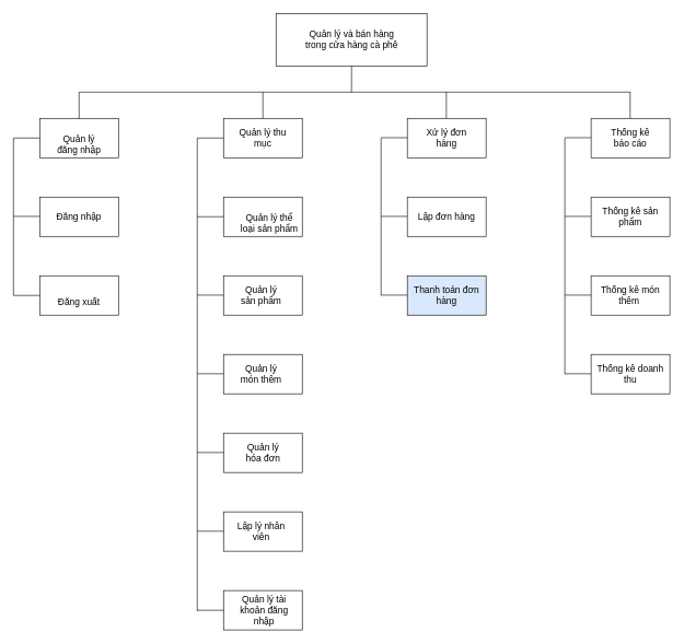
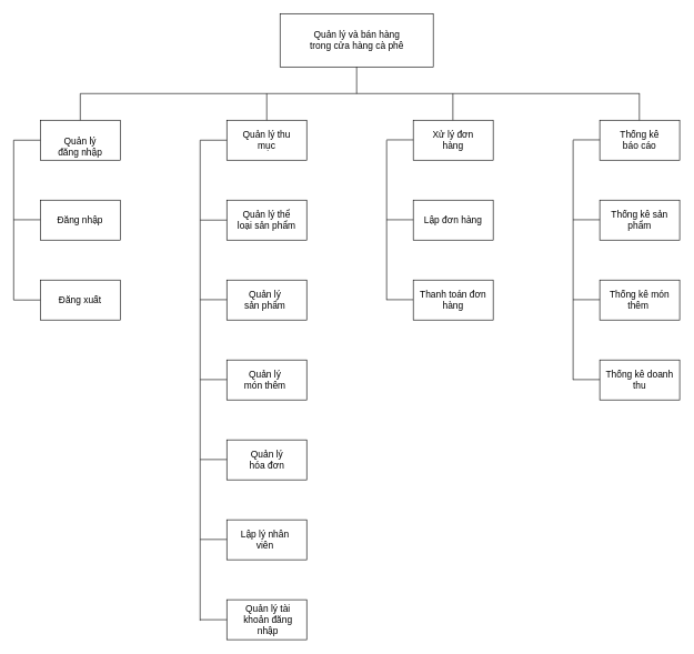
  <mxCell id="0" />
  <mxCell id="1" parent="0" />
  <mxCell id="2" value="" style="rounded=0;whiteSpace=wrap;html=1;" parent="1" vertex="1"><mxGeometry x="420" y="20" width="230" height="80" as="geometry" /></mxCell>
  <mxCell id="3" value="&lt;font style=&quot;font-size: 14px&quot;&gt;Quản lý và bán hàng &lt;br&gt;trong cửa hàng cà phê&lt;/font&gt;" style="text;html=1;strokeColor=none;fillColor=none;align=center;verticalAlign=middle;whiteSpace=wrap;rounded=0;" parent="1" vertex="1"><mxGeometry x="462.5" y="45" width="145" height="30" as="geometry" /></mxCell>
  <mxCell id="4" value="" style="rounded=0;whiteSpace=wrap;html=1;fontSize=14;" parent="1" vertex="1"><mxGeometry x="340" y="180" width="120" height="60" as="geometry" /></mxCell>
  <mxCell id="5" value="" style="rounded=0;whiteSpace=wrap;html=1;fontSize=14;" parent="1" vertex="1"><mxGeometry x="60" y="180" width="120" height="60" as="geometry" /></mxCell>
  <mxCell id="6" value="" style="rounded=0;whiteSpace=wrap;html=1;fontSize=14;" parent="1" vertex="1"><mxGeometry x="620" y="180" width="120" height="60" as="geometry" /></mxCell>
  <mxCell id="7" value="" style="rounded=0;whiteSpace=wrap;html=1;fontSize=14;" parent="1" vertex="1"><mxGeometry x="900" y="180" width="120" height="60" as="geometry" /></mxCell>
  <mxCell id="8" value="" style="endArrow=none;html=1;rounded=0;fontSize=14;entryX=0.5;entryY=1;entryDx=0;entryDy=0;" parent="1" target="2" edge="1"><mxGeometry width="50" height="50" relative="1" as="geometry"><mxPoint x="535" y="140" as="sourcePoint" /><mxPoint x="590" y="180" as="targetPoint" /></mxGeometry></mxCell>
  <mxCell id="9" value="" style="endArrow=none;html=1;rounded=0;fontSize=14;" parent="1" edge="1"><mxGeometry width="50" height="50" relative="1" as="geometry"><mxPoint x="120" y="140" as="sourcePoint" /><mxPoint x="960" y="140" as="targetPoint" /></mxGeometry></mxCell>
  <mxCell id="10" value="" style="endArrow=none;html=1;rounded=0;fontSize=14;exitX=0.5;exitY=0;exitDx=0;exitDy=0;" parent="1" edge="1"><mxGeometry width="50" height="50" relative="1" as="geometry"><mxPoint x="679.5" y="180" as="sourcePoint" /><mxPoint x="679.5" y="140" as="targetPoint" /></mxGeometry></mxCell>
  <mxCell id="11" value="" style="endArrow=none;html=1;rounded=0;fontSize=14;exitX=0.5;exitY=0;exitDx=0;exitDy=0;" parent="1" edge="1"><mxGeometry width="50" height="50" relative="1" as="geometry"><mxPoint x="959.5" y="180" as="sourcePoint" /><mxPoint x="959.5" y="140" as="targetPoint" /></mxGeometry></mxCell>
  <mxCell id="12" value="Quản lý thu mục" style="text;html=1;strokeColor=none;fillColor=none;align=center;verticalAlign=middle;whiteSpace=wrap;rounded=0;fontSize=14;" parent="1" vertex="1"><mxGeometry x="360" y="195" width="80" height="30" as="geometry" /></mxCell>
  <mxCell id="13" value="Quản lý đăng nhập" style="text;html=1;strokeColor=none;fillColor=none;align=center;verticalAlign=middle;whiteSpace=wrap;rounded=0;fontSize=14;" parent="1" vertex="1"><mxGeometry x="85" y="205" width="70" height="30" as="geometry" /></mxCell>
  <mxCell id="14" value="Thống kê báo cáo" style="text;html=1;strokeColor=none;fillColor=none;align=center;verticalAlign=middle;whiteSpace=wrap;rounded=0;fontSize=14;" parent="1" vertex="1"><mxGeometry x="920" y="195" width="80" height="30" as="geometry" /></mxCell>
  <mxCell id="15" value="Xử lý đơn hàng" style="text;html=1;strokeColor=none;fillColor=none;align=center;verticalAlign=middle;whiteSpace=wrap;rounded=0;fontSize=14;" parent="1" vertex="1"><mxGeometry x="640" y="195" width="80" height="30" as="geometry" /></mxCell>
  <mxCell id="16" value="" style="rounded=0;whiteSpace=wrap;html=1;fontSize=14;" parent="1" vertex="1"><mxGeometry x="60" y="300" width="120" height="60" as="geometry" /></mxCell>
  <mxCell id="17" value="" style="rounded=0;whiteSpace=wrap;html=1;fontSize=14;" parent="1" vertex="1"><mxGeometry x="60" y="420" width="120" height="60" as="geometry" /></mxCell>
  <mxCell id="18" value="Đăng nhập&lt;span style=&quot;color: rgba(0 , 0 , 0 , 0) ; font-family: monospace ; font-size: 0px&quot;&gt;%3CmxGraphModel%3E%3Croot%3E%3CmxCell%20id%3D%220%22%2F%3E%3CmxCell%20id%3D%221%22%20parent%3D%220%22%2F%3E%3CmxCell%20id%3D%222%22%20value%3D%22Th%E1%BB%91ng%20k%C3%AA%20b%C3%A1o%20c%C3%A1o%22%20style%3D%22text%3Bhtml%3D1%3BstrokeColor%3Dnone%3BfillColor%3Dnone%3Balign%3Dcenter%3BverticalAlign%3Dmiddle%3BwhiteSpace%3Dwrap%3Brounded%3D0%3BfontSize%3D14%3B%22%20vertex%3D%221%22%20parent%3D%221%22%3E%3CmxGeometry%20x%3D%22780%22%20y%3D%22215%22%20width%3D%2280%22%20height%3D%2230%22%20as%3D%22geometry%22%2F%3E%3C%2FmxCell%3E%3C%2Froot%3E%3C%2FmxGraphModel%3E&lt;/span&gt;" style="text;html=1;strokeColor=none;fillColor=none;align=center;verticalAlign=middle;whiteSpace=wrap;rounded=0;fontSize=14;" parent="1" vertex="1"><mxGeometry x="80" y="315" width="80" height="30" as="geometry" /></mxCell>
- <mxCell id="19" value="Đăng xuất" style="text;html=1;strokeColor=none;fillColor=none;align=center;verticalAlign=middle;whiteSpace=wrap;rounded=0;fontSize=14;" parent="1" vertex="1"><mxGeometry x="80" y="445" width="80" height="30" as="geometry" /></mxCell>
+ <mxCell id="19" value="Đăng xuất" style="text;html=1;strokeColor=none;fillColor=none;align=center;verticalAlign=middle;whiteSpace=wrap;rounded=0;fontSize=14;" parent="1" vertex="1"><mxGeometry x="80" y="435" width="80" height="30" as="geometry" /></mxCell>
  <mxCell id="20" value="" style="rounded=0;whiteSpace=wrap;html=1;fontSize=14;" parent="1" vertex="1"><mxGeometry x="340" y="300" width="120" height="60" as="geometry" /></mxCell>
  <mxCell id="21" value="" style="rounded=0;whiteSpace=wrap;html=1;fontSize=14;" parent="1" vertex="1"><mxGeometry x="340" y="420" width="120" height="60" as="geometry" /></mxCell>
  <mxCell id="22" value="" style="rounded=0;whiteSpace=wrap;html=1;fontSize=14;" parent="1" vertex="1"><mxGeometry x="340" y="540" width="120" height="60" as="geometry" /></mxCell>
  <mxCell id="23" value="" style="rounded=0;whiteSpace=wrap;html=1;fontSize=14;" parent="1" vertex="1"><mxGeometry x="340" y="660" width="120" height="60" as="geometry" /></mxCell>
  <mxCell id="24" value="" style="rounded=0;whiteSpace=wrap;html=1;fontSize=14;" parent="1" vertex="1"><mxGeometry x="340" y="780" width="120" height="60" as="geometry" /></mxCell>
  <mxCell id="25" value="" style="rounded=0;whiteSpace=wrap;html=1;fontSize=14;" parent="1" vertex="1"><mxGeometry x="340" y="900" width="120" height="60" as="geometry" /></mxCell>
- <mxCell id="26" value="Quản lý thể loại sản phẩm" style="text;html=1;strokeColor=none;fillColor=none;align=center;verticalAlign=middle;whiteSpace=wrap;rounded=0;fontSize=14;" parent="1" vertex="1"><mxGeometry x="365" y="325" width="90" height="30" as="geometry" /></mxCell>
+ <mxCell id="26" value="Quản lý thể loại sản phẩm" style="text;html=1;strokeColor=none;fillColor=none;align=center;verticalAlign=middle;whiteSpace=wrap;rounded=0;fontSize=14;" parent="1" vertex="1"><mxGeometry x="355" y="315" width="90" height="30" as="geometry" /></mxCell>
  <mxCell id="27" value="Quản lý sản phẩm" style="text;html=1;strokeColor=none;fillColor=none;align=center;verticalAlign=middle;whiteSpace=wrap;rounded=0;fontSize=14;" parent="1" vertex="1"><mxGeometry x="360" y="435" width="75" height="30" as="geometry" /></mxCell>
  <mxCell id="28" value="Quản lý món thêm" style="text;html=1;strokeColor=none;fillColor=none;align=center;verticalAlign=middle;whiteSpace=wrap;rounded=0;fontSize=14;" parent="1" vertex="1"><mxGeometry x="360" y="555" width="75" height="30" as="geometry" /></mxCell>
  <mxCell id="29" value="Quản lý hóa đơn" style="text;html=1;strokeColor=none;fillColor=none;align=center;verticalAlign=middle;whiteSpace=wrap;rounded=0;fontSize=14;" parent="1" vertex="1"><mxGeometry x="362.5" y="675" width="75" height="30" as="geometry" /></mxCell>
  <mxCell id="30" value="Lập lý nhân viên" style="text;html=1;strokeColor=none;fillColor=none;align=center;verticalAlign=middle;whiteSpace=wrap;rounded=0;fontSize=14;" parent="1" vertex="1"><mxGeometry x="360" y="795" width="75" height="30" as="geometry" /></mxCell>
  <mxCell id="31" value="Quản lý tài khoản đăng nhập" style="text;html=1;strokeColor=none;fillColor=none;align=center;verticalAlign=middle;whiteSpace=wrap;rounded=0;fontSize=14;" parent="1" vertex="1"><mxGeometry x="357.5" y="915" width="87.5" height="30" as="geometry" /></mxCell>
  <mxCell id="32" value="Lập đơn hàng" style="rounded=0;whiteSpace=wrap;html=1;fontSize=14;" parent="1" vertex="1"><mxGeometry x="620" y="300" width="120" height="60" as="geometry" /></mxCell>
  <mxCell id="33" value="" style="rounded=0;whiteSpace=wrap;html=1;fontSize=14;" parent="1" vertex="1"><mxGeometry x="900" y="300" width="120" height="60" as="geometry" /></mxCell>
  <mxCell id="34" value="Thống kê sản phẩm" style="text;html=1;strokeColor=none;fillColor=none;align=center;verticalAlign=middle;whiteSpace=wrap;rounded=0;fontSize=14;" parent="1" vertex="1"><mxGeometry x="905" y="315" width="110" height="30" as="geometry" /></mxCell>
  <mxCell id="35" value="Thống kê món thêm&amp;nbsp;" style="rounded=0;whiteSpace=wrap;html=1;fontSize=14;" parent="1" vertex="1"><mxGeometry x="900" y="420" width="120" height="60" as="geometry" /></mxCell>
  <mxCell id="36" value="Thống kê doanh thu" style="rounded=0;whiteSpace=wrap;html=1;fontSize=14;" parent="1" vertex="1"><mxGeometry x="900" y="540" width="120" height="60" as="geometry" /></mxCell>
  <mxCell id="37" value="" style="endArrow=none;html=1;rounded=0;fontSize=14;entryX=0;entryY=0.5;entryDx=0;entryDy=0;" parent="1" target="4" edge="1"><mxGeometry width="50" height="50" relative="1" as="geometry"><mxPoint x="300" y="210" as="sourcePoint" /><mxPoint x="770" y="400" as="targetPoint" /></mxGeometry></mxCell>
  <mxCell id="38" value="" style="endArrow=none;html=1;rounded=0;fontSize=14;" parent="1" edge="1"><mxGeometry width="50" height="50" relative="1" as="geometry"><mxPoint x="300" y="931.6" as="sourcePoint" /><mxPoint x="300" y="210" as="targetPoint" /></mxGeometry></mxCell>
  <mxCell id="39" value="" style="endArrow=none;html=1;rounded=0;fontSize=14;entryX=0;entryY=0.5;entryDx=0;entryDy=0;" parent="1" target="25" edge="1"><mxGeometry width="50" height="50" relative="1" as="geometry"><mxPoint x="300" y="930" as="sourcePoint" /><mxPoint x="770" y="680" as="targetPoint" /></mxGeometry></mxCell>
  <mxCell id="40" value="" style="endArrow=none;html=1;rounded=0;fontSize=14;entryX=0;entryY=0.5;entryDx=0;entryDy=0;" parent="1" target="20" edge="1"><mxGeometry width="50" height="50" relative="1" as="geometry"><mxPoint x="300" y="330" as="sourcePoint" /><mxPoint x="770" y="380" as="targetPoint" /></mxGeometry></mxCell>
  <mxCell id="41" value="" style="endArrow=none;html=1;rounded=0;fontSize=14;entryX=0;entryY=0.5;entryDx=0;entryDy=0;" parent="1" edge="1"><mxGeometry width="50" height="50" relative="1" as="geometry"><mxPoint x="300" y="449.5" as="sourcePoint" /><mxPoint x="340" y="449.5" as="targetPoint" /></mxGeometry></mxCell>
  <mxCell id="42" value="" style="endArrow=none;html=1;rounded=0;fontSize=14;entryX=0;entryY=0.5;entryDx=0;entryDy=0;" parent="1" edge="1"><mxGeometry width="50" height="50" relative="1" as="geometry"><mxPoint x="300" y="569.5" as="sourcePoint" /><mxPoint x="340" y="569.5" as="targetPoint" /></mxGeometry></mxCell>
  <mxCell id="43" value="" style="endArrow=none;html=1;rounded=0;fontSize=14;entryX=0;entryY=0.5;entryDx=0;entryDy=0;" parent="1" edge="1"><mxGeometry width="50" height="50" relative="1" as="geometry"><mxPoint x="300" y="689.5" as="sourcePoint" /><mxPoint x="340" y="689.5" as="targetPoint" /></mxGeometry></mxCell>
  <mxCell id="44" value="" style="endArrow=none;html=1;rounded=0;fontSize=14;entryX=0;entryY=0.5;entryDx=0;entryDy=0;" parent="1" edge="1"><mxGeometry width="50" height="50" relative="1" as="geometry"><mxPoint x="300" y="809.5" as="sourcePoint" /><mxPoint x="340" y="809.5" as="targetPoint" /></mxGeometry></mxCell>
  <mxCell id="45" value="" style="endArrow=none;html=1;rounded=0;fontSize=14;entryX=0;entryY=0.5;entryDx=0;entryDy=0;" parent="1" target="5" edge="1"><mxGeometry width="50" height="50" relative="1" as="geometry"><mxPoint x="20" y="210" as="sourcePoint" /><mxPoint x="210" y="280" as="targetPoint" /></mxGeometry></mxCell>
  <mxCell id="46" value="" style="endArrow=none;html=1;rounded=0;fontSize=14;" parent="1" edge="1"><mxGeometry width="50" height="50" relative="1" as="geometry"><mxPoint x="20" y="450" as="sourcePoint" /><mxPoint x="20" y="210" as="targetPoint" /></mxGeometry></mxCell>
  <mxCell id="47" value="" style="endArrow=none;html=1;rounded=0;fontSize=14;entryX=0;entryY=0.5;entryDx=0;entryDy=0;" parent="1" target="17" edge="1"><mxGeometry width="50" height="50" relative="1" as="geometry"><mxPoint x="20" y="450" as="sourcePoint" /><mxPoint x="210" y="280" as="targetPoint" /></mxGeometry></mxCell>
  <mxCell id="48" value="" style="endArrow=none;html=1;rounded=0;fontSize=14;entryX=0;entryY=0.5;entryDx=0;entryDy=0;" parent="1" edge="1"><mxGeometry width="50" height="50" relative="1" as="geometry"><mxPoint x="20" y="329.5" as="sourcePoint" /><mxPoint x="60" y="329.5" as="targetPoint" /></mxGeometry></mxCell>
  <mxCell id="49" value="" style="endArrow=none;html=1;rounded=0;fontSize=14;entryX=0;entryY=0.5;entryDx=0;entryDy=0;" parent="1" edge="1"><mxGeometry width="50" height="50" relative="1" as="geometry"><mxPoint x="580" y="209.5" as="sourcePoint" /><mxPoint x="620" y="209.5" as="targetPoint" /></mxGeometry></mxCell>
  <mxCell id="50" value="" style="endArrow=none;html=1;rounded=0;fontSize=14;" parent="1" edge="1"><mxGeometry width="50" height="50" relative="1" as="geometry"><mxPoint x="580" y="450" as="sourcePoint" /><mxPoint x="580" y="210" as="targetPoint" /></mxGeometry></mxCell>
  <mxCell id="51" value="" style="endArrow=none;html=1;rounded=0;fontSize=14;entryX=0;entryY=0.5;entryDx=0;entryDy=0;" parent="1" edge="1"><mxGeometry width="50" height="50" relative="1" as="geometry"><mxPoint x="580" y="329.5" as="sourcePoint" /><mxPoint x="620" y="329.5" as="targetPoint" /></mxGeometry></mxCell>
  <mxCell id="52" value="" style="endArrow=none;html=1;rounded=0;fontSize=14;entryX=0;entryY=0.5;entryDx=0;entryDy=0;" parent="1" edge="1"><mxGeometry width="50" height="50" relative="1" as="geometry"><mxPoint x="580" y="449.5" as="sourcePoint" /><mxPoint x="620" y="449.5" as="targetPoint" /></mxGeometry></mxCell>
  <mxCell id="53" value="" style="endArrow=none;html=1;rounded=0;fontSize=14;entryX=0;entryY=0.5;entryDx=0;entryDy=0;" parent="1" edge="1"><mxGeometry width="50" height="50" relative="1" as="geometry"><mxPoint x="860" y="209.5" as="sourcePoint" /><mxPoint x="900" y="209.5" as="targetPoint" /></mxGeometry></mxCell>
  <mxCell id="54" value="" style="endArrow=none;html=1;rounded=0;fontSize=14;" parent="1" edge="1"><mxGeometry width="50" height="50" relative="1" as="geometry"><mxPoint x="860" y="570" as="sourcePoint" /><mxPoint x="860" y="210" as="targetPoint" /></mxGeometry></mxCell>
  <mxCell id="55" value="" style="endArrow=none;html=1;rounded=0;fontSize=14;entryX=0;entryY=0.5;entryDx=0;entryDy=0;" parent="1" edge="1"><mxGeometry width="50" height="50" relative="1" as="geometry"><mxPoint x="860" y="329.5" as="sourcePoint" /><mxPoint x="900" y="329.5" as="targetPoint" /></mxGeometry></mxCell>
  <mxCell id="56" value="" style="endArrow=none;html=1;rounded=0;fontSize=14;entryX=0;entryY=0.5;entryDx=0;entryDy=0;" parent="1" edge="1"><mxGeometry width="50" height="50" relative="1" as="geometry"><mxPoint x="860" y="449.5" as="sourcePoint" /><mxPoint x="900" y="449.5" as="targetPoint" /></mxGeometry></mxCell>
  <mxCell id="57" value="" style="endArrow=none;html=1;rounded=0;fontSize=14;entryX=0;entryY=0.5;entryDx=0;entryDy=0;" parent="1" edge="1"><mxGeometry width="50" height="50" relative="1" as="geometry"><mxPoint x="860" y="569.5" as="sourcePoint" /><mxPoint x="900" y="569.5" as="targetPoint" /></mxGeometry></mxCell>
- <mxCell id="58" value="Thanh toán đơn hàng" style="rounded=0;whiteSpace=wrap;html=1;fontSize=14;fillColor=#dae8fc;" parent="1" vertex="1"><mxGeometry x="620" y="420" width="120" height="60" as="geometry" /></mxCell>
+ <mxCell id="58" value="Thanh toán đơn hàng" style="rounded=0;whiteSpace=wrap;html=1;fontSize=14;" parent="1" vertex="1"><mxGeometry x="620" y="420" width="120" height="60" as="geometry" /></mxCell>
  <mxCell id="59" value="" style="endArrow=none;html=1;rounded=0;" parent="1" edge="1"><mxGeometry width="50" height="50" relative="1" as="geometry"><mxPoint x="120" y="180" as="sourcePoint" /><mxPoint x="120" y="140" as="targetPoint" /></mxGeometry></mxCell>
  <mxCell id="60" value="" style="endArrow=none;html=1;rounded=0;exitX=0.5;exitY=0;exitDx=0;exitDy=0;" parent="1" source="4" edge="1"><mxGeometry width="50" height="50" relative="1" as="geometry"><mxPoint x="580" y="320" as="sourcePoint" /><mxPoint x="400" y="140" as="targetPoint" /></mxGeometry></mxCell>
